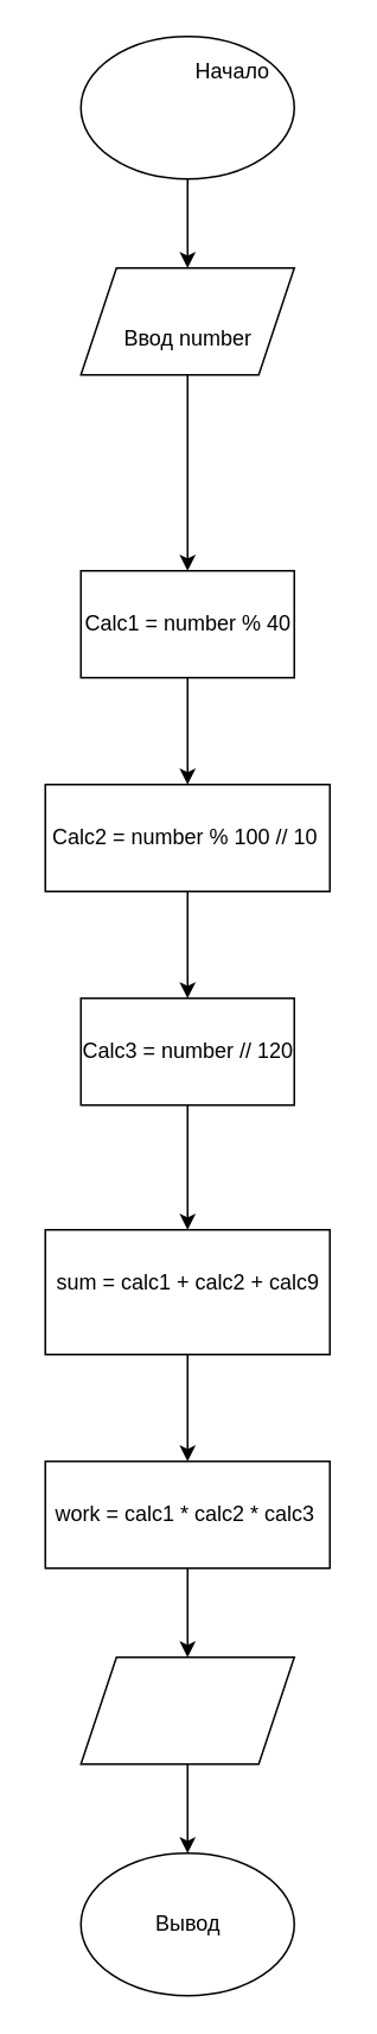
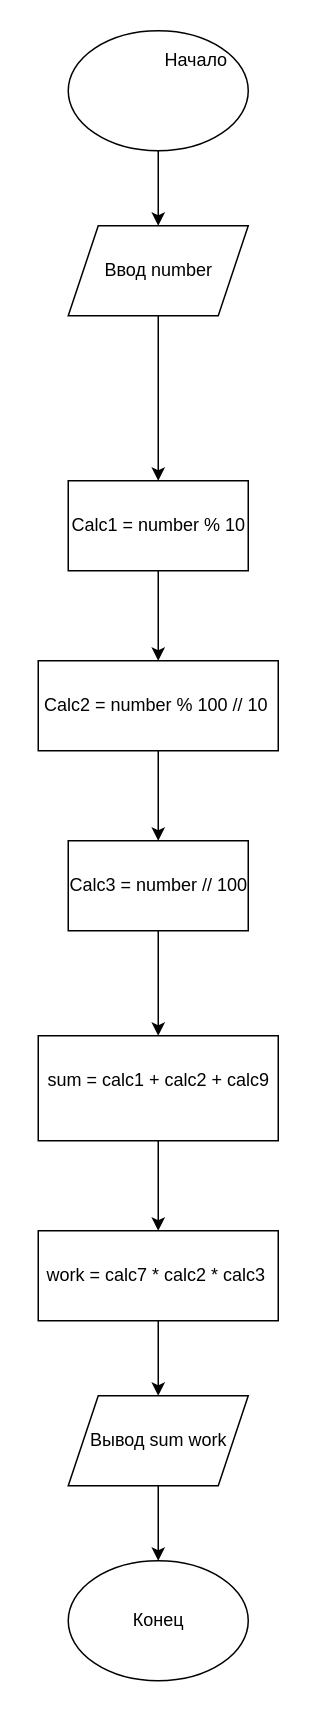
  <mxCell id="0" />
  <mxCell id="1" parent="0" />
  <mxCell id="2" style="edgeStyle=orthogonalEdgeStyle;rounded=0;orthogonalLoop=1;jettySize=auto;html=1;exitX=0.5;exitY=1;exitDx=0;exitDy=0;" edge="1" parent="1" source="3" target="6"><mxGeometry relative="1" as="geometry"><mxPoint x="105" y="160" as="targetPoint" /></mxGeometry></mxCell>
  <mxCell id="3" value="" style="ellipse;whiteSpace=wrap;html=1;" vertex="1" parent="1"><mxGeometry x="45" y="20" width="120" height="80" as="geometry" /></mxCell>
  <mxCell id="4" value="Начало&lt;br&gt;" style="text;html=1;resizable=0;autosize=1;align=center;verticalAlign=middle;points=[];fillColor=none;strokeColor=none;rounded=0;" vertex="1" parent="1"><mxGeometry x="100" y="30" width="60" height="20" as="geometry" /></mxCell>
  <mxCell id="5" style="edgeStyle=orthogonalEdgeStyle;rounded=0;orthogonalLoop=1;jettySize=auto;html=1;" edge="1" parent="1" source="6"><mxGeometry relative="1" as="geometry"><mxPoint x="105" y="320" as="targetPoint" /></mxGeometry></mxCell>
  <mxCell id="6" value="" style="shape=parallelogram;perimeter=parallelogramPerimeter;whiteSpace=wrap;html=1;fixedSize=1;" vertex="1" parent="1"><mxGeometry x="45" y="150" width="120" height="60" as="geometry" /></mxCell>
- <mxCell id="7" value="Ввод number" style="text;html=1;resizable=0;autosize=1;align=center;verticalAlign=middle;points=[];fillColor=none;strokeColor=none;rounded=0;" vertex="1" parent="1"><mxGeometry x="60" y="180" width="90" height="20" as="geometry" /></mxCell>
+ <mxCell id="7" value="Ввод number" style="text;html=1;resizable=0;autosize=1;align=center;verticalAlign=middle;points=[];fillColor=none;strokeColor=none;rounded=0;" vertex="1" parent="1"><mxGeometry x="60" y="170" width="90" height="20" as="geometry" /></mxCell>
  <mxCell id="8" style="edgeStyle=orthogonalEdgeStyle;rounded=0;orthogonalLoop=1;jettySize=auto;html=1;exitX=0.5;exitY=1;exitDx=0;exitDy=0;entryX=0.5;entryY=0;entryDx=0;entryDy=0;" edge="1" parent="1" source="9" target="11"><mxGeometry relative="1" as="geometry" /></mxCell>
  <mxCell id="9" value="" style="rounded=0;whiteSpace=wrap;html=1;" vertex="1" parent="1"><mxGeometry x="45" y="320" width="120" height="60" as="geometry" /></mxCell>
  <mxCell id="10" style="edgeStyle=orthogonalEdgeStyle;rounded=0;orthogonalLoop=1;jettySize=auto;html=1;exitX=0.5;exitY=1;exitDx=0;exitDy=0;" edge="1" parent="1" source="11" target="13"><mxGeometry relative="1" as="geometry"><mxPoint x="105" y="570" as="targetPoint" /></mxGeometry></mxCell>
  <mxCell id="11" value="" style="rounded=0;whiteSpace=wrap;html=1;" vertex="1" parent="1"><mxGeometry x="25" y="440" width="160" height="60" as="geometry" /></mxCell>
  <mxCell id="12" style="edgeStyle=orthogonalEdgeStyle;rounded=0;orthogonalLoop=1;jettySize=auto;html=1;" edge="1" parent="1" source="13"><mxGeometry relative="1" as="geometry"><mxPoint x="105" y="690" as="targetPoint" /></mxGeometry></mxCell>
  <mxCell id="13" value="" style="rounded=0;whiteSpace=wrap;html=1;" vertex="1" parent="1"><mxGeometry x="45" y="560" width="120" height="60" as="geometry" /></mxCell>
- <mxCell id="14" value="Calc1 = number % 40" style="text;html=1;resizable=0;autosize=1;align=center;verticalAlign=middle;points=[];fillColor=none;strokeColor=none;rounded=0;" vertex="1" parent="1"><mxGeometry x="40" y="340" width="130" height="20" as="geometry" /></mxCell>
+ <mxCell id="14" value="Calc1 = number % 10" style="text;html=1;resizable=0;autosize=1;align=center;verticalAlign=middle;points=[];fillColor=none;strokeColor=none;rounded=0;" vertex="1" parent="1"><mxGeometry x="40" y="340" width="130" height="20" as="geometry" /></mxCell>
  <mxCell id="15" value="Calc2 = number % 100 // 10&amp;nbsp;" style="text;html=1;resizable=0;autosize=1;align=center;verticalAlign=middle;points=[];fillColor=none;strokeColor=none;rounded=0;" vertex="1" parent="1"><mxGeometry x="20" y="460" width="170" height="20" as="geometry" /></mxCell>
- <mxCell id="16" value="Calc3 = number // 120" style="text;html=1;resizable=0;autosize=1;align=center;verticalAlign=middle;points=[];fillColor=none;strokeColor=none;rounded=0;" vertex="1" parent="1"><mxGeometry x="40" y="580" width="130" height="20" as="geometry" /></mxCell>
+ <mxCell id="16" value="Calc3 = number // 100" style="text;html=1;resizable=0;autosize=1;align=center;verticalAlign=middle;points=[];fillColor=none;strokeColor=none;rounded=0;" vertex="1" parent="1"><mxGeometry x="40" y="580" width="130" height="20" as="geometry" /></mxCell>
  <mxCell id="17" style="edgeStyle=orthogonalEdgeStyle;rounded=0;orthogonalLoop=1;jettySize=auto;html=1;exitX=1;exitY=0.25;exitDx=0;exitDy=0;" edge="1" parent="1" source="19"><mxGeometry relative="1" as="geometry"><mxPoint x="175" y="705" as="targetPoint" /></mxGeometry></mxCell>
  <mxCell id="18" style="edgeStyle=orthogonalEdgeStyle;rounded=0;orthogonalLoop=1;jettySize=auto;html=1;" edge="1" parent="1" source="19" target="22"><mxGeometry relative="1" as="geometry"><mxPoint x="105" y="830" as="targetPoint" /></mxGeometry></mxCell>
  <mxCell id="19" value="" style="rounded=0;whiteSpace=wrap;html=1;" vertex="1" parent="1"><mxGeometry x="25" y="690" width="160" height="70" as="geometry" /></mxCell>
  <mxCell id="20" value="sum = calc1 + calc2 + calc9" style="text;html=1;resizable=0;autosize=1;align=center;verticalAlign=middle;points=[];fillColor=none;strokeColor=none;rounded=0;" vertex="1" parent="1"><mxGeometry x="25" y="710" width="160" height="20" as="geometry" /></mxCell>
  <mxCell id="21" style="edgeStyle=orthogonalEdgeStyle;rounded=0;orthogonalLoop=1;jettySize=auto;html=1;entryX=0.5;entryY=0;entryDx=0;entryDy=0;" edge="1" parent="1" source="22" target="24"><mxGeometry relative="1" as="geometry" /></mxCell>
  <mxCell id="22" value="" style="rounded=0;whiteSpace=wrap;html=1;" vertex="1" parent="1"><mxGeometry x="25" y="820" width="160" height="60" as="geometry" /></mxCell>
- <mxCell id="23" value="work = calc1 * calc2 * calc3&amp;nbsp;" style="text;html=1;resizable=0;autosize=1;align=center;verticalAlign=middle;points=[];fillColor=none;strokeColor=none;rounded=0;" vertex="1" parent="1"><mxGeometry x="25" y="840" width="160" height="20" as="geometry" /></mxCell>
+ <mxCell id="23" value="work = calc7 * calc2 * calc3&amp;nbsp;" style="text;html=1;resizable=0;autosize=1;align=center;verticalAlign=middle;points=[];fillColor=none;strokeColor=none;rounded=0;" vertex="1" parent="1"><mxGeometry x="25" y="840" width="160" height="20" as="geometry" /></mxCell>
  <mxCell id="24" value="" style="shape=parallelogram;perimeter=parallelogramPerimeter;whiteSpace=wrap;html=1;fixedSize=1;" vertex="1" parent="1"><mxGeometry x="45" y="930" width="120" height="60" as="geometry" /></mxCell>
  <mxCell id="25" style="edgeStyle=orthogonalEdgeStyle;rounded=0;orthogonalLoop=1;jettySize=auto;html=1;" edge="1" parent="1"><mxGeometry relative="1" as="geometry"><mxPoint x="105" y="1040" as="targetPoint" /><mxPoint x="105" y="990" as="sourcePoint" /></mxGeometry></mxCell>
+ <mxCell id="26" value="Вывод sum work" style="text;html=1;resizable=0;autosize=1;align=center;verticalAlign=middle;points=[];fillColor=none;strokeColor=none;rounded=0;" vertex="1" parent="1"><mxGeometry x="50" y="950" width="110" height="20" as="geometry" /></mxCell>
  <mxCell id="27" value="" style="ellipse;whiteSpace=wrap;html=1;" vertex="1" parent="1"><mxGeometry x="45" y="1040" width="120" height="80" as="geometry" /></mxCell>
- <mxCell id="28" value="Вывод" style="text;html=1;resizable=0;autosize=1;align=center;verticalAlign=middle;points=[];fillColor=none;strokeColor=none;rounded=0;" vertex="1" parent="1"><mxGeometry x="80" y="1070" width="50" height="20" as="geometry" /></mxCell>
+ <mxCell id="28" value="Конец" style="text;html=1;resizable=0;autosize=1;align=center;verticalAlign=middle;points=[];fillColor=none;strokeColor=none;rounded=0;" vertex="1" parent="1"><mxGeometry x="80" y="1070" width="50" height="20" as="geometry" /></mxCell>
